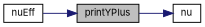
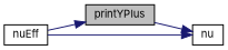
  digraph {
    fontname=Inter
    rankdir=LR
    node [color=black fontname=Inter fontsize=10 shape=record]
    edge [color=midnightblue fontname=Inter fontsize=10 labelfontname=Helvetica labelfontsize=10 style=solid]
    n1 [fillcolor=grey75 fontcolor=black height=0.2 label=printYPlus style=filled width=0.4]
    n2 [height=0.2 label=nu width=0.4]
    n3 [height=0.2 label=nuEff width=0.4]
    n1 -> n2
    n3 -> n1
+   n3 -> n2
  }
